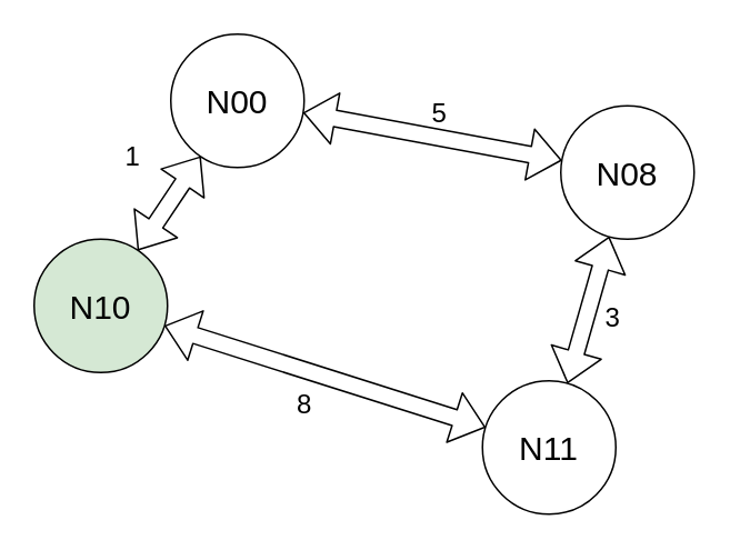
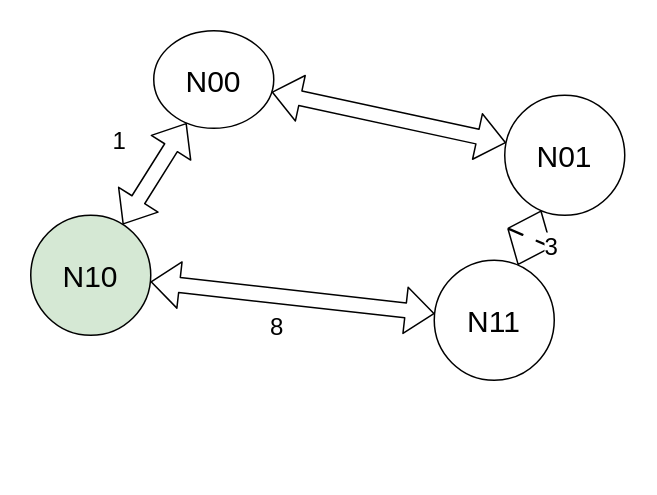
  <mxCell id="0" />
  <mxCell id="1" parent="0" />
- <mxCell id="2" value="&lt;font style=&quot;font-size: 20px&quot;&gt;N00&lt;/font&gt;" style="ellipse;whiteSpace=wrap;html=1;aspect=fixed;" vertex="1" parent="1"><mxGeometry x="102" y="20" width="80" height="80" as="geometry" /></mxCell>
- <mxCell id="3" value="&lt;font style=&quot;font-size: 20px&quot;&gt;N08&lt;/font&gt;" style="ellipse;whiteSpace=wrap;html=1;aspect=fixed;" vertex="1" parent="1"><mxGeometry x="336" y="63" width="80" height="80" as="geometry" /></mxCell>
+ <mxCell id="2" value="&lt;font style=&quot;font-size: 20px&quot;&gt;N00&lt;/font&gt;" style="ellipse;whiteSpace=wrap;html=1;aspect=fixed;" vertex="1" parent="1"><mxGeometry x="102" y="20" width="80" height="65" as="geometry" /></mxCell>
+ <mxCell id="3" value="&lt;font style=&quot;font-size: 20px&quot;&gt;N01&lt;/font&gt;" style="ellipse;whiteSpace=wrap;html=1;aspect=fixed;" vertex="1" parent="1"><mxGeometry x="336" y="63" width="80" height="80" as="geometry" /></mxCell>
  <mxCell id="4" value="&lt;font style=&quot;font-size: 20px&quot;&gt;N10&lt;/font&gt;" style="ellipse;whiteSpace=wrap;html=1;aspect=fixed;fillColor=#d5e8d4;" vertex="1" parent="1"><mxGeometry x="20" y="143" width="80" height="80" as="geometry" /></mxCell>
- <mxCell id="5" value="&lt;font style=&quot;font-size: 20px&quot;&gt;N11&lt;/font&gt;" style="ellipse;whiteSpace=wrap;html=1;aspect=fixed;" vertex="1" parent="1"><mxGeometry x="289" y="228" width="80" height="80" as="geometry" /></mxCell>
+ <mxCell id="5" value="&lt;font style=&quot;font-size: 20px&quot;&gt;N11&lt;/font&gt;" style="ellipse;whiteSpace=wrap;html=1;aspect=fixed;" vertex="1" parent="1"><mxGeometry x="289" y="173" width="80" height="80" as="geometry" /></mxCell>
  <mxCell id="6" value="" style="shape=flexArrow;endArrow=classic;startArrow=classic;html=1;" edge="1" parent="1" source="2" target="3"><mxGeometry width="100" height="100" relative="1" as="geometry"><mxPoint x="322" y="210" as="sourcePoint" /><mxPoint x="422" y="110" as="targetPoint" /></mxGeometry></mxCell>
  <mxCell id="7" value="" style="shape=flexArrow;endArrow=classic;startArrow=classic;html=1;" edge="1" parent="1" source="2" target="4"><mxGeometry width="100" height="100" relative="1" as="geometry"><mxPoint x="172" y="150" as="sourcePoint" /><mxPoint x="332" y="150" as="targetPoint" /></mxGeometry></mxCell>
  <mxCell id="8" value="" style="shape=flexArrow;endArrow=classic;startArrow=classic;html=1;" edge="1" parent="1" source="4" target="5"><mxGeometry width="100" height="100" relative="1" as="geometry"><mxPoint x="152" y="110" as="sourcePoint" /><mxPoint x="152" y="230" as="targetPoint" /></mxGeometry></mxCell>
  <mxCell id="9" value="&lt;font style=&quot;font-size: 16px&quot;&gt;8&lt;/font&gt;" style="edgeLabel;html=1;align=center;verticalAlign=middle;resizable=0;points=[];" vertex="1" connectable="0" parent="8"><mxGeometry x="-0.099" y="-9" relative="1" as="geometry"><mxPoint x="-1" y="11" as="offset" /></mxGeometry></mxCell>
  <mxCell id="10" value="" style="shape=flexArrow;endArrow=classic;startArrow=classic;html=1;" edge="1" parent="1" source="3" target="5"><mxGeometry width="100" height="100" relative="1" as="geometry"><mxPoint x="362" y="140" as="sourcePoint" /><mxPoint x="516" y="140" as="targetPoint" /></mxGeometry></mxCell>
  <mxCell id="11" value="&lt;font style=&quot;font-size: 16px&quot;&gt;3&lt;/font&gt;" style="edgeLabel;html=1;align=center;verticalAlign=middle;resizable=0;points=[];" vertex="1" connectable="0" parent="10"><mxGeometry x="-0.03" y="9" relative="1" as="geometry"><mxPoint x="5" y="3" as="offset" /></mxGeometry></mxCell>
  <mxCell id="12" value="&lt;font style=&quot;font-size: 16px&quot;&gt;1&lt;/font&gt;" style="text;html=1;align=center;verticalAlign=middle;resizable=0;points=[];autosize=1;strokeColor=none;" vertex="1" parent="1"><mxGeometry x="69" y="83" width="19" height="20" as="geometry" /></mxCell>
- <mxCell id="13" value="&lt;font style=&quot;font-size: 16px&quot;&gt;5&lt;/font&gt;" style="text;html=1;align=center;verticalAlign=middle;resizable=0;points=[];autosize=1;strokeColor=none;" vertex="1" parent="1"><mxGeometry x="253" y="57" width="19" height="20" as="geometry" /></mxCell>
